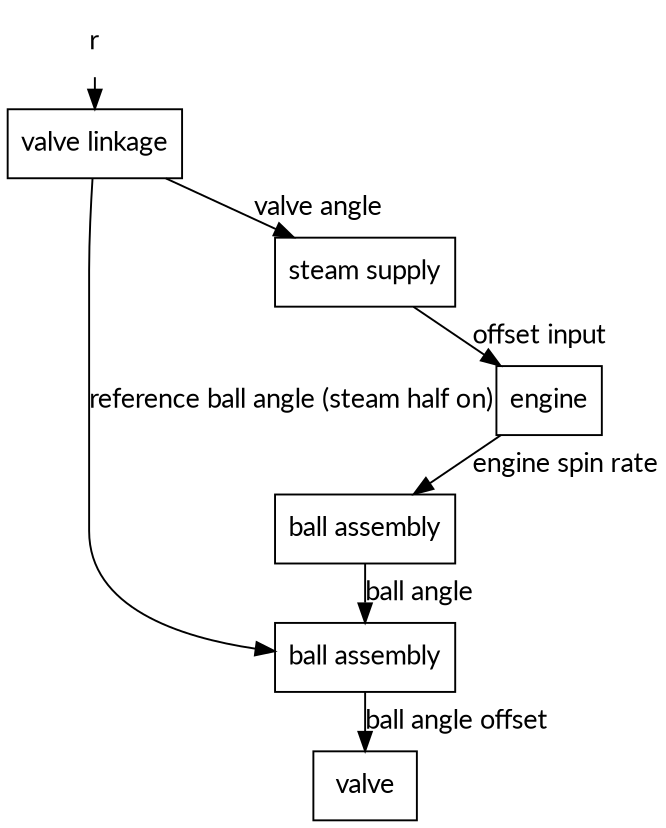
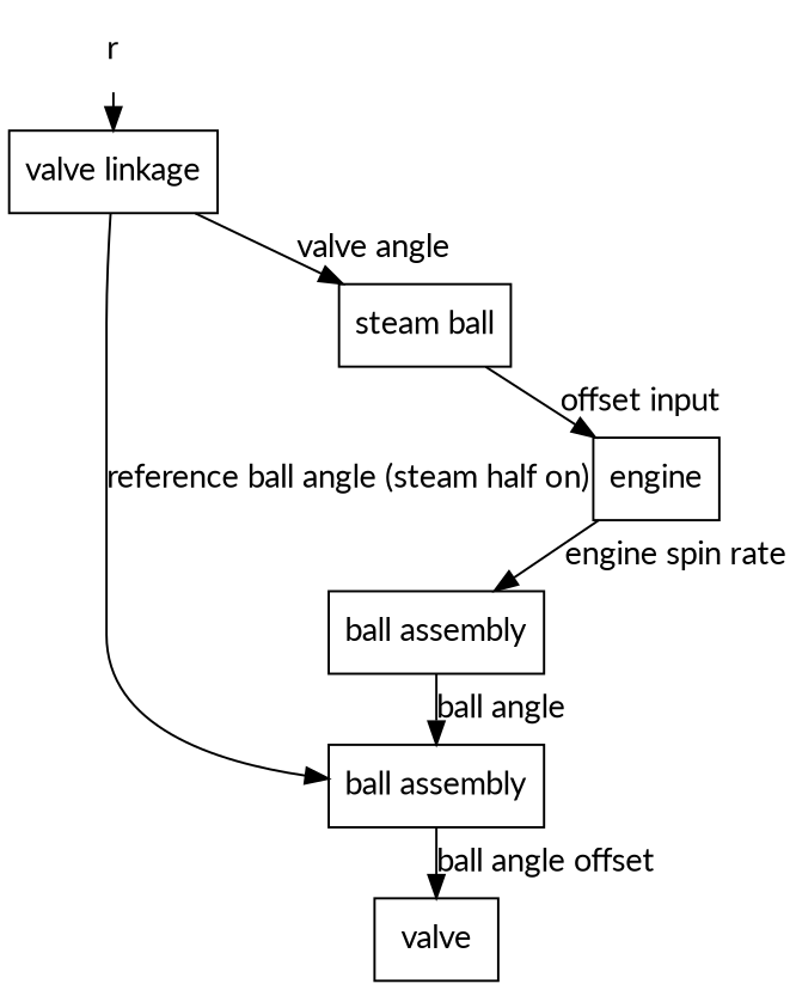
  digraph {
    fontname=Lato
    nodesep=0.01
    ranksep=0.01
    node [fontname=Lato shape=box margin=0.1]
    edge [fontname=Lato]
    r [shape=none texlbl="desired spin rate" margin=""]
    n2 [label="valve linkage"]
    n3 [label="ball assembly"]
-   n4 [label="steam supply"]
+   n4 [label="steam ball"]
    n5 [label=valve]
    n6 [label=engine]
    n7 [label="ball assembly"]
    r -> n2
    n2 -> n3 [label="reference ball angle (steam half on)"]
    n2 -> n4 [label="valve angle"]
    n3 -> n5 [label="ball angle offset"]
    n4 -> n6 [label="offset input"]
    n6 -> n7 [label="engine spin rate"]
    n7 -> n3 [label="ball angle" weight=5]
  }
